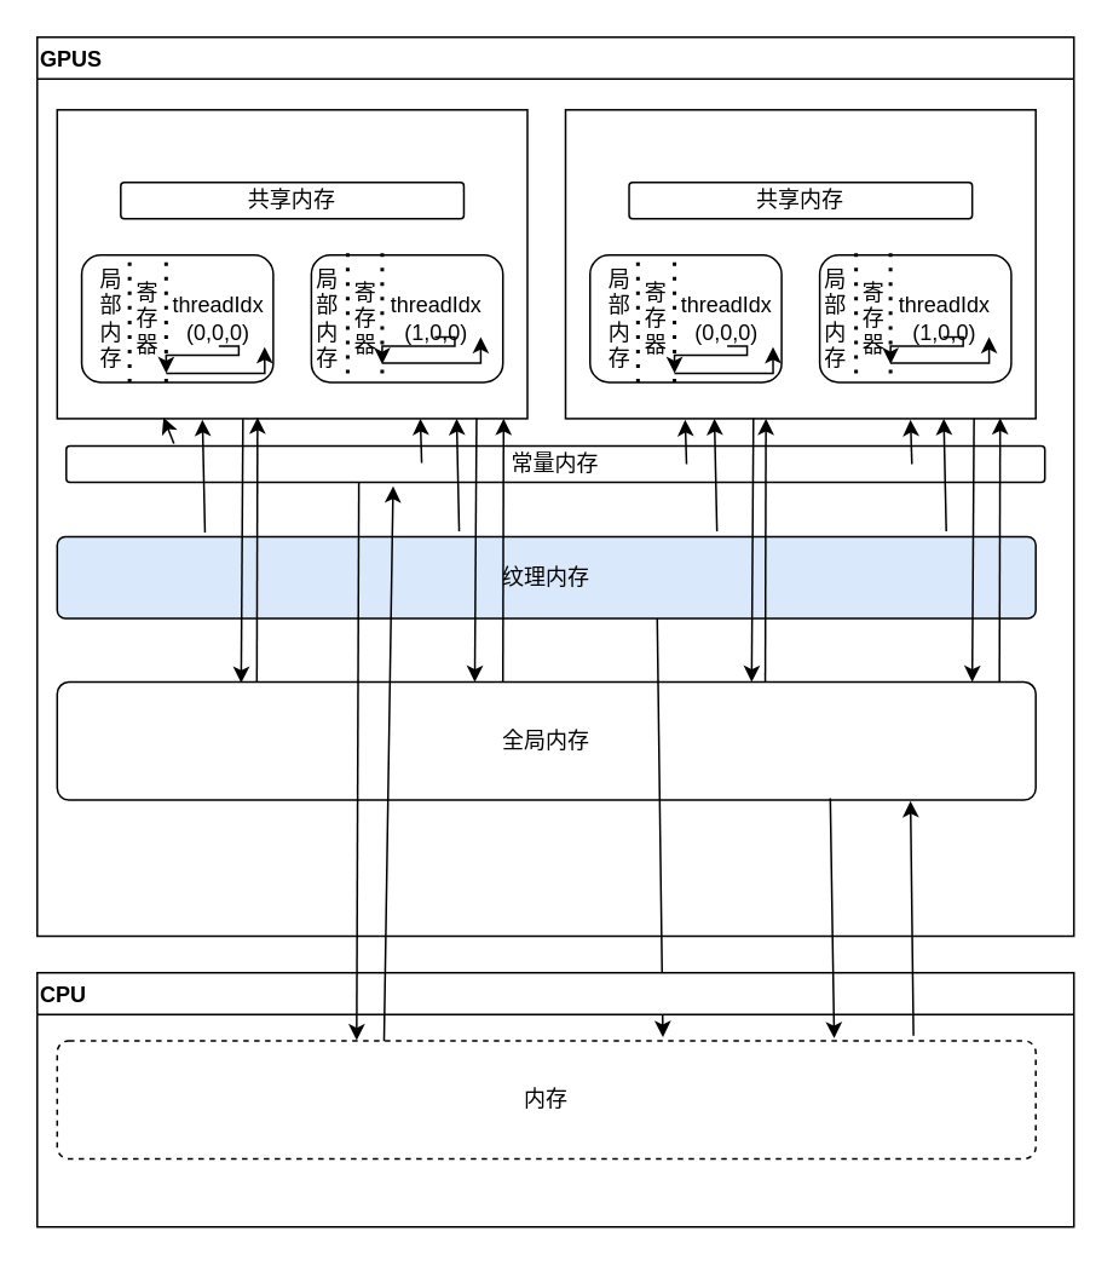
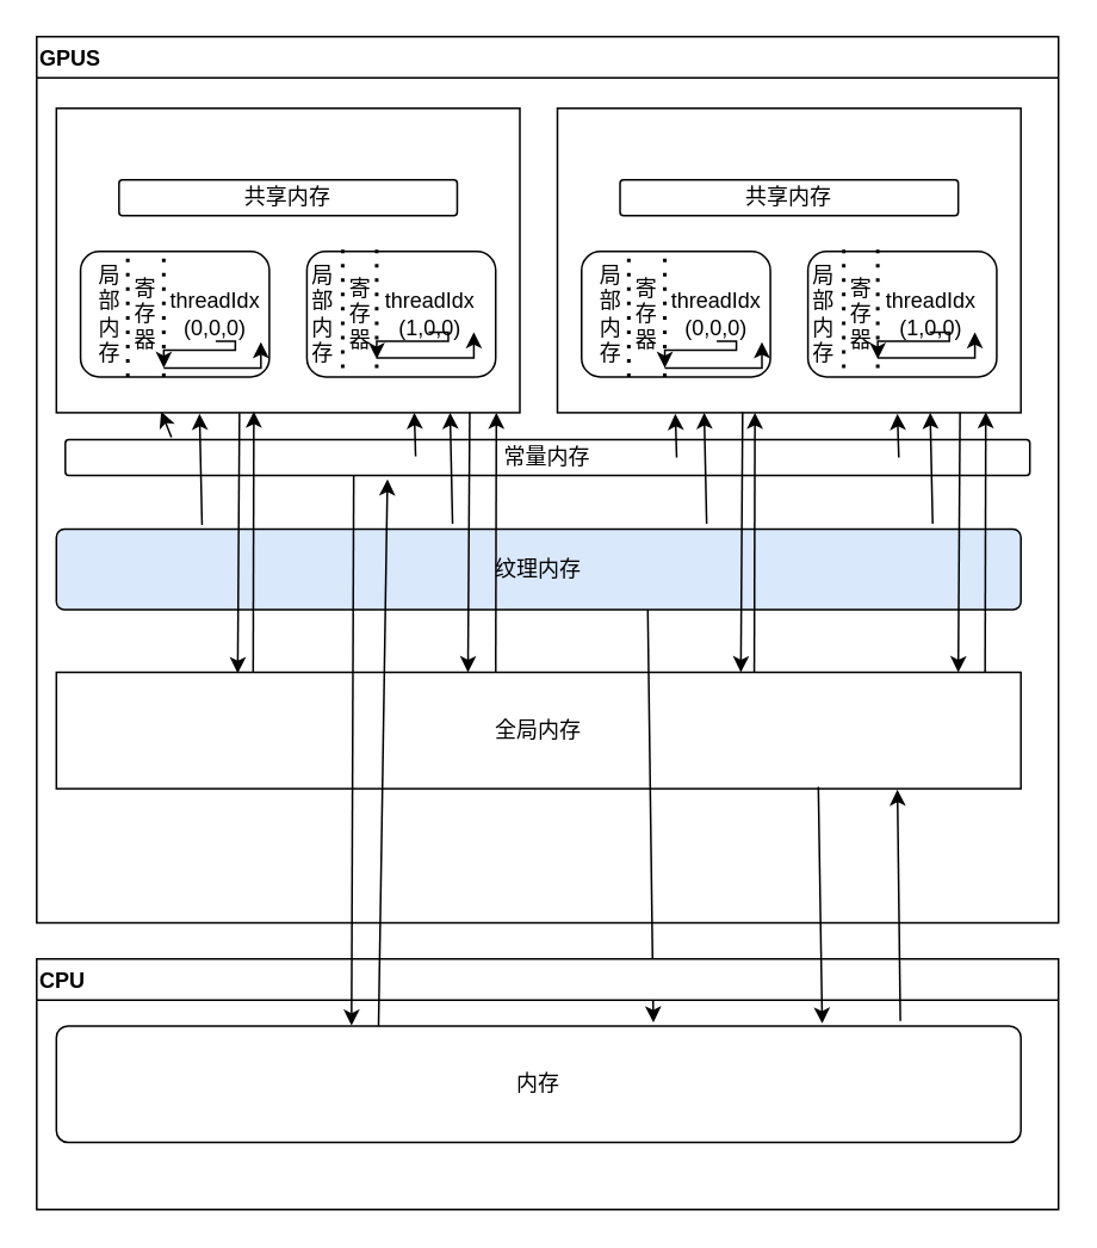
  <mxCell id="0" />
  <mxCell id="1" parent="0" />
  <mxCell id="2" value="GPUS" style="swimlane;align=left;" vertex="1" parent="1"><mxGeometry x="20" y="20" width="571" height="495" as="geometry" /></mxCell>
  <mxCell id="3" value="" style="rounded=0;whiteSpace=wrap;html=1;" vertex="1" parent="2"><mxGeometry x="11" y="40" width="259" height="170" as="geometry" /></mxCell>
  <mxCell id="4" value="共享内存" style="rounded=1;arcSize=10;whiteSpace=wrap;html=1;align=center;" vertex="1" parent="2"><mxGeometry x="46" y="80" width="189" height="20" as="geometry" /></mxCell>
  <mxCell id="5" value="" style="rounded=1;whiteSpace=wrap;html=1;" vertex="1" parent="2"><mxGeometry x="24.5" y="120" width="105.5" height="70" as="geometry" /></mxCell>
  <mxCell id="6" value="" style="endArrow=none;dashed=1;html=1;dashPattern=1 3;strokeWidth=2;rounded=0;entryX=0.25;entryY=0;entryDx=0;entryDy=0;exitX=0.25;exitY=1;exitDx=0;exitDy=0;" edge="1" parent="2" source="5" target="5"><mxGeometry width="50" height="50" relative="1" as="geometry"><mxPoint x="41" y="190" as="sourcePoint" /><mxPoint x="91" y="140" as="targetPoint" /></mxGeometry></mxCell>
  <mxCell id="7" value="局&lt;br&gt;部&lt;br&gt;内&lt;br&gt;存" style="text;html=1;strokeColor=none;fillColor=none;align=center;verticalAlign=middle;whiteSpace=wrap;rounded=0;" vertex="1" parent="2"><mxGeometry x="11" y="140" width="60" height="30" as="geometry" /></mxCell>
  <mxCell id="8" value="寄&lt;br&gt;存&lt;br&gt;器" style="text;html=1;strokeColor=none;fillColor=none;align=center;verticalAlign=middle;whiteSpace=wrap;rounded=0;" vertex="1" parent="2"><mxGeometry x="31" y="140" width="60" height="30" as="geometry" /></mxCell>
  <mxCell id="9" value="threadIdx&lt;br&gt;(0,0,0)" style="text;html=1;strokeColor=none;fillColor=none;align=center;verticalAlign=middle;whiteSpace=wrap;rounded=0;" vertex="1" parent="2"><mxGeometry x="70" y="140" width="60" height="30" as="geometry" /></mxCell>
  <mxCell id="10" value="" style="endArrow=none;dashed=1;html=1;dashPattern=1 3;strokeWidth=2;rounded=0;entryX=0.25;entryY=0;entryDx=0;entryDy=0;exitX=0.25;exitY=1;exitDx=0;exitDy=0;" edge="1" parent="2"><mxGeometry width="50" height="50" relative="1" as="geometry"><mxPoint x="71.005" y="190" as="sourcePoint" /><mxPoint x="71.005" y="120" as="targetPoint" /></mxGeometry></mxCell>
  <mxCell id="11" value="" style="rounded=1;whiteSpace=wrap;html=1;" vertex="1" parent="2"><mxGeometry x="151" y="120" width="105.5" height="70" as="geometry" /></mxCell>
  <mxCell id="12" value="局&lt;br&gt;部&lt;br&gt;内&lt;br&gt;存" style="text;html=1;strokeColor=none;fillColor=none;align=center;verticalAlign=middle;whiteSpace=wrap;rounded=0;" vertex="1" parent="2"><mxGeometry x="130" y="140" width="60" height="30" as="geometry" /></mxCell>
  <mxCell id="13" value="" style="endArrow=none;dashed=1;html=1;dashPattern=1 3;strokeWidth=2;rounded=0;entryX=0.25;entryY=0;entryDx=0;entryDy=0;exitX=0.25;exitY=1;exitDx=0;exitDy=0;" edge="1" parent="2"><mxGeometry width="50" height="50" relative="1" as="geometry"><mxPoint x="171.005" y="185" as="sourcePoint" /><mxPoint x="171.005" y="115" as="targetPoint" /></mxGeometry></mxCell>
  <mxCell id="14" value="寄&lt;br&gt;存&lt;br&gt;器" style="text;html=1;strokeColor=none;fillColor=none;align=center;verticalAlign=middle;whiteSpace=wrap;rounded=0;" vertex="1" parent="2"><mxGeometry x="151" y="140" width="60" height="30" as="geometry" /></mxCell>
  <mxCell id="15" value="" style="endArrow=none;dashed=1;html=1;dashPattern=1 3;strokeWidth=2;rounded=0;entryX=0.25;entryY=0;entryDx=0;entryDy=0;exitX=0.25;exitY=1;exitDx=0;exitDy=0;" edge="1" parent="2"><mxGeometry width="50" height="50" relative="1" as="geometry"><mxPoint x="189.995" y="185" as="sourcePoint" /><mxPoint x="189.995" y="115" as="targetPoint" /></mxGeometry></mxCell>
  <mxCell id="16" value="threadIdx&lt;br&gt;(1,0,0)" style="text;html=1;strokeColor=none;fillColor=none;align=center;verticalAlign=middle;whiteSpace=wrap;rounded=0;" vertex="1" parent="2"><mxGeometry x="190" y="140" width="60" height="30" as="geometry" /></mxCell>
  <mxCell id="17" value="" style="edgeStyle=segmentEdgeStyle;endArrow=classic;html=1;rounded=0;exitX=0.5;exitY=1;exitDx=0;exitDy=0;" edge="1" parent="2" source="9"><mxGeometry width="50" height="50" relative="1" as="geometry"><mxPoint x="91" y="225" as="sourcePoint" /><mxPoint x="71" y="185" as="targetPoint" /><Array as="points"><mxPoint x="111" y="170" /><mxPoint x="111" y="175" /><mxPoint x="71" y="175" /></Array></mxGeometry></mxCell>
  <mxCell id="18" value="" style="edgeStyle=segmentEdgeStyle;endArrow=classic;html=1;rounded=0;entryX=0.921;entryY=1.019;entryDx=0;entryDy=0;entryPerimeter=0;" edge="1" parent="2" target="9"><mxGeometry width="50" height="50" relative="1" as="geometry"><mxPoint x="71" y="185" as="sourcePoint" /><mxPoint x="171" y="235" as="targetPoint" /></mxGeometry></mxCell>
  <mxCell id="19" value="" style="edgeStyle=segmentEdgeStyle;endArrow=classic;html=1;rounded=0;exitX=0.5;exitY=1;exitDx=0;exitDy=0;" edge="1" parent="2"><mxGeometry width="50" height="50" relative="1" as="geometry"><mxPoint x="219" y="165" as="sourcePoint" /><mxPoint x="190" y="180" as="targetPoint" /><Array as="points"><mxPoint x="230" y="165" /><mxPoint x="230" y="170" /><mxPoint x="190" y="170" /></Array></mxGeometry></mxCell>
  <mxCell id="20" value="" style="edgeStyle=segmentEdgeStyle;endArrow=classic;html=1;rounded=0;entryX=0.921;entryY=1.019;entryDx=0;entryDy=0;entryPerimeter=0;" edge="1" parent="2"><mxGeometry width="50" height="50" relative="1" as="geometry"><mxPoint x="190" y="179.43" as="sourcePoint" /><mxPoint x="244.26" y="165.0" as="targetPoint" /></mxGeometry></mxCell>
  <mxCell id="21" value="" style="rounded=0;whiteSpace=wrap;html=1;" vertex="1" parent="2"><mxGeometry x="291" y="40" width="259" height="170" as="geometry" /></mxCell>
  <mxCell id="22" value="共享内存" style="rounded=1;arcSize=10;whiteSpace=wrap;html=1;align=center;" vertex="1" parent="2"><mxGeometry x="326" y="80" width="189" height="20" as="geometry" /></mxCell>
  <mxCell id="23" value="" style="rounded=1;whiteSpace=wrap;html=1;" vertex="1" parent="2"><mxGeometry x="304.5" y="120" width="105.5" height="70" as="geometry" /></mxCell>
  <mxCell id="24" value="" style="endArrow=none;dashed=1;html=1;dashPattern=1 3;strokeWidth=2;rounded=0;entryX=0.25;entryY=0;entryDx=0;entryDy=0;exitX=0.25;exitY=1;exitDx=0;exitDy=0;" edge="1" parent="2" source="23" target="23"><mxGeometry width="50" height="50" relative="1" as="geometry"><mxPoint x="282" y="155" as="sourcePoint" /><mxPoint x="332" y="105" as="targetPoint" /></mxGeometry></mxCell>
  <mxCell id="25" value="局&lt;br&gt;部&lt;br&gt;内&lt;br&gt;存" style="text;html=1;strokeColor=none;fillColor=none;align=center;verticalAlign=middle;whiteSpace=wrap;rounded=0;" vertex="1" parent="2"><mxGeometry x="291" y="140" width="60" height="30" as="geometry" /></mxCell>
  <mxCell id="26" value="寄&lt;br&gt;存&lt;br&gt;器" style="text;html=1;strokeColor=none;fillColor=none;align=center;verticalAlign=middle;whiteSpace=wrap;rounded=0;" vertex="1" parent="2"><mxGeometry x="311" y="140" width="60" height="30" as="geometry" /></mxCell>
  <mxCell id="27" value="threadIdx&lt;br&gt;(0,0,0)" style="text;html=1;strokeColor=none;fillColor=none;align=center;verticalAlign=middle;whiteSpace=wrap;rounded=0;" vertex="1" parent="2"><mxGeometry x="350" y="140" width="60" height="30" as="geometry" /></mxCell>
  <mxCell id="28" value="" style="endArrow=none;dashed=1;html=1;dashPattern=1 3;strokeWidth=2;rounded=0;entryX=0.25;entryY=0;entryDx=0;entryDy=0;exitX=0.25;exitY=1;exitDx=0;exitDy=0;" edge="1" parent="2"><mxGeometry width="50" height="50" relative="1" as="geometry"><mxPoint x="351.005" y="190" as="sourcePoint" /><mxPoint x="351.005" y="120" as="targetPoint" /></mxGeometry></mxCell>
  <mxCell id="29" value="" style="rounded=1;whiteSpace=wrap;html=1;" vertex="1" parent="2"><mxGeometry x="431" y="120" width="105.5" height="70" as="geometry" /></mxCell>
  <mxCell id="30" value="局&lt;br&gt;部&lt;br&gt;内&lt;br&gt;存" style="text;html=1;strokeColor=none;fillColor=none;align=center;verticalAlign=middle;whiteSpace=wrap;rounded=0;" vertex="1" parent="2"><mxGeometry x="410" y="140" width="60" height="30" as="geometry" /></mxCell>
  <mxCell id="31" value="" style="endArrow=none;dashed=1;html=1;dashPattern=1 3;strokeWidth=2;rounded=0;entryX=0.25;entryY=0;entryDx=0;entryDy=0;exitX=0.25;exitY=1;exitDx=0;exitDy=0;" edge="1" parent="2"><mxGeometry width="50" height="50" relative="1" as="geometry"><mxPoint x="451.005" y="185" as="sourcePoint" /><mxPoint x="451.005" y="115" as="targetPoint" /></mxGeometry></mxCell>
  <mxCell id="32" value="寄&lt;br&gt;存&lt;br&gt;器" style="text;html=1;strokeColor=none;fillColor=none;align=center;verticalAlign=middle;whiteSpace=wrap;rounded=0;" vertex="1" parent="2"><mxGeometry x="431" y="140" width="60" height="30" as="geometry" /></mxCell>
  <mxCell id="33" value="" style="endArrow=none;dashed=1;html=1;dashPattern=1 3;strokeWidth=2;rounded=0;entryX=0.25;entryY=0;entryDx=0;entryDy=0;exitX=0.25;exitY=1;exitDx=0;exitDy=0;" edge="1" parent="2"><mxGeometry width="50" height="50" relative="1" as="geometry"><mxPoint x="469.995" y="185" as="sourcePoint" /><mxPoint x="469.995" y="115" as="targetPoint" /></mxGeometry></mxCell>
  <mxCell id="34" value="threadIdx&lt;br&gt;(1,0,0)" style="text;html=1;strokeColor=none;fillColor=none;align=center;verticalAlign=middle;whiteSpace=wrap;rounded=0;" vertex="1" parent="2"><mxGeometry x="470" y="140" width="60" height="30" as="geometry" /></mxCell>
  <mxCell id="35" value="" style="edgeStyle=segmentEdgeStyle;endArrow=classic;html=1;rounded=0;exitX=0.5;exitY=1;exitDx=0;exitDy=0;" edge="1" parent="2" source="27"><mxGeometry width="50" height="50" relative="1" as="geometry"><mxPoint x="332" y="190" as="sourcePoint" /><mxPoint x="351" y="185" as="targetPoint" /><Array as="points"><mxPoint x="391" y="170" /><mxPoint x="391" y="175" /><mxPoint x="351" y="175" /></Array></mxGeometry></mxCell>
  <mxCell id="36" value="" style="edgeStyle=segmentEdgeStyle;endArrow=classic;html=1;rounded=0;entryX=0.921;entryY=1.019;entryDx=0;entryDy=0;entryPerimeter=0;" edge="1" parent="2" target="27"><mxGeometry width="50" height="50" relative="1" as="geometry"><mxPoint x="351" y="185" as="sourcePoint" /><mxPoint x="412" y="200" as="targetPoint" /></mxGeometry></mxCell>
  <mxCell id="37" value="" style="edgeStyle=segmentEdgeStyle;endArrow=classic;html=1;rounded=0;exitX=0.5;exitY=1;exitDx=0;exitDy=0;" edge="1" parent="2"><mxGeometry width="50" height="50" relative="1" as="geometry"><mxPoint x="499" y="165" as="sourcePoint" /><mxPoint x="470" y="180" as="targetPoint" /><Array as="points"><mxPoint x="510" y="165" /><mxPoint x="510" y="170" /><mxPoint x="470" y="170" /></Array></mxGeometry></mxCell>
  <mxCell id="38" value="" style="edgeStyle=segmentEdgeStyle;endArrow=classic;html=1;rounded=0;entryX=0.921;entryY=1.019;entryDx=0;entryDy=0;entryPerimeter=0;" edge="1" parent="2"><mxGeometry width="50" height="50" relative="1" as="geometry"><mxPoint x="470" y="179.43" as="sourcePoint" /><mxPoint x="524.26" y="165" as="targetPoint" /></mxGeometry></mxCell>
  <mxCell id="39" value="常量内存" style="rounded=1;arcSize=10;whiteSpace=wrap;html=1;align=center;" vertex="1" parent="2"><mxGeometry x="16" y="225" width="539" height="20" as="geometry" /></mxCell>
  <mxCell id="40" value="纹理内存" style="rounded=1;arcSize=10;whiteSpace=wrap;html=1;align=center;fillColor=#dae8fc;" vertex="1" parent="2"><mxGeometry x="11" y="275" width="539" height="45" as="geometry" /></mxCell>
- <mxCell id="41" value="全局内存" style="rounded=1;arcSize=10;whiteSpace=wrap;html=1;align=center;" vertex="1" parent="2"><mxGeometry x="11" y="355" width="539" height="65" as="geometry" /></mxCell>
+ <mxCell id="41" value="全局内存" style="arcSize=10;whiteSpace=wrap;html=1;align=center;rounded=0;" vertex="1" parent="2"><mxGeometry x="11" y="355" width="539" height="65" as="geometry" /></mxCell>
  <mxCell id="42" value="" style="endArrow=classic;html=1;rounded=0;exitX=0.11;exitY=-0.064;exitDx=0;exitDy=0;exitPerimeter=0;entryX=0.226;entryY=0.996;entryDx=0;entryDy=0;entryPerimeter=0;" edge="1" parent="2" source="39" target="3"><mxGeometry width="50" height="50" relative="1" as="geometry"><mxPoint x="71" y="255" as="sourcePoint" /><mxPoint x="121" y="205" as="targetPoint" /></mxGeometry></mxCell>
  <mxCell id="43" value="" style="endArrow=classic;html=1;rounded=0;exitX=0.151;exitY=-0.052;exitDx=0;exitDy=0;exitPerimeter=0;entryX=0.226;entryY=0.996;entryDx=0;entryDy=0;entryPerimeter=0;" edge="1" parent="2" source="40"><mxGeometry width="50" height="50" relative="1" as="geometry"><mxPoint x="91.76" y="235.0" as="sourcePoint" /><mxPoint x="91.004" y="210.6" as="targetPoint" /></mxGeometry></mxCell>
  <mxCell id="44" value="" style="endArrow=classic;html=1;rounded=0;exitX=0.204;exitY=-0.006;exitDx=0;exitDy=0;entryX=0.426;entryY=0.996;entryDx=0;entryDy=0;entryPerimeter=0;exitPerimeter=0;" edge="1" parent="2" source="41" target="3"><mxGeometry width="50" height="50" relative="1" as="geometry"><mxPoint x="181.689" y="272.06" as="sourcePoint" /><mxPoint x="180.304" y="210.0" as="targetPoint" /></mxGeometry></mxCell>
  <mxCell id="45" value="" style="endArrow=classic;html=1;rounded=0;exitX=0.395;exitY=1.001;exitDx=0;exitDy=0;exitPerimeter=0;entryX=0.188;entryY=0.008;entryDx=0;entryDy=0;entryPerimeter=0;" edge="1" parent="2" source="3" target="41"><mxGeometry width="50" height="50" relative="1" as="geometry"><mxPoint x="190.785" y="365.0" as="sourcePoint" /><mxPoint x="190.304" y="220" as="targetPoint" /></mxGeometry></mxCell>
  <mxCell id="46" value="" style="endArrow=classic;html=1;rounded=0;exitX=0.11;exitY=-0.064;exitDx=0;exitDy=0;exitPerimeter=0;entryX=0.226;entryY=0.996;entryDx=0;entryDy=0;entryPerimeter=0;" edge="1" parent="2"><mxGeometry width="50" height="50" relative="1" as="geometry"><mxPoint x="211.76" y="234.4" as="sourcePoint" /><mxPoint x="211.004" y="210.0" as="targetPoint" /></mxGeometry></mxCell>
  <mxCell id="47" value="" style="endArrow=classic;html=1;rounded=0;exitX=0.151;exitY=-0.052;exitDx=0;exitDy=0;exitPerimeter=0;entryX=0.226;entryY=0.996;entryDx=0;entryDy=0;entryPerimeter=0;" edge="1" parent="2"><mxGeometry width="50" height="50" relative="1" as="geometry"><mxPoint x="232.389" y="272.06" as="sourcePoint" /><mxPoint x="231.004" y="210.0" as="targetPoint" /></mxGeometry></mxCell>
  <mxCell id="48" value="" style="endArrow=classic;html=1;rounded=0;exitX=0.395;exitY=1.001;exitDx=0;exitDy=0;exitPerimeter=0;entryX=0.188;entryY=0.008;entryDx=0;entryDy=0;entryPerimeter=0;" edge="1" parent="2"><mxGeometry width="50" height="50" relative="1" as="geometry"><mxPoint x="241.975" y="209.65" as="sourcePoint" /><mxPoint x="241.002" y="355" as="targetPoint" /></mxGeometry></mxCell>
  <mxCell id="49" value="" style="endArrow=classic;html=1;rounded=0;exitX=0.204;exitY=-0.006;exitDx=0;exitDy=0;entryX=0.426;entryY=0.996;entryDx=0;entryDy=0;entryPerimeter=0;exitPerimeter=0;" edge="1" parent="2"><mxGeometry width="50" height="50" relative="1" as="geometry"><mxPoint x="256.496" y="355.29" as="sourcePoint" /><mxPoint x="256.874" y="210" as="targetPoint" /></mxGeometry></mxCell>
  <mxCell id="50" value="" style="endArrow=classic;html=1;rounded=0;exitX=0.395;exitY=1.001;exitDx=0;exitDy=0;exitPerimeter=0;entryX=0.619;entryY=-0.03;entryDx=0;entryDy=0;entryPerimeter=0;" edge="1" parent="2" target="60"><mxGeometry width="50" height="50" relative="1" as="geometry"><mxPoint x="341.485" y="320" as="sourcePoint" /><mxPoint x="340.512" y="465.35" as="targetPoint" /></mxGeometry></mxCell>
  <mxCell id="51" value="" style="endArrow=classic;html=1;rounded=0;exitX=0.11;exitY=-0.064;exitDx=0;exitDy=0;exitPerimeter=0;entryX=0.226;entryY=0.996;entryDx=0;entryDy=0;entryPerimeter=0;" edge="1" parent="2"><mxGeometry width="50" height="50" relative="1" as="geometry"><mxPoint x="357.63" y="235.0" as="sourcePoint" /><mxPoint x="356.874" y="210.6" as="targetPoint" /></mxGeometry></mxCell>
  <mxCell id="52" value="" style="endArrow=classic;html=1;rounded=0;exitX=0.151;exitY=-0.052;exitDx=0;exitDy=0;exitPerimeter=0;entryX=0.226;entryY=0.996;entryDx=0;entryDy=0;entryPerimeter=0;" edge="1" parent="2"><mxGeometry width="50" height="50" relative="1" as="geometry"><mxPoint x="374.389" y="272.06" as="sourcePoint" /><mxPoint x="373.004" y="210.0" as="targetPoint" /></mxGeometry></mxCell>
  <mxCell id="53" value="" style="endArrow=classic;html=1;rounded=0;exitX=0.395;exitY=1.001;exitDx=0;exitDy=0;exitPerimeter=0;entryX=0.188;entryY=0.008;entryDx=0;entryDy=0;entryPerimeter=0;" edge="1" parent="2"><mxGeometry width="50" height="50" relative="1" as="geometry"><mxPoint x="394.475" y="209.65" as="sourcePoint" /><mxPoint x="393.502" y="355.0" as="targetPoint" /></mxGeometry></mxCell>
  <mxCell id="54" value="" style="endArrow=classic;html=1;rounded=0;exitX=0.204;exitY=-0.006;exitDx=0;exitDy=0;entryX=0.426;entryY=0.996;entryDx=0;entryDy=0;entryPerimeter=0;exitPerimeter=0;" edge="1" parent="2"><mxGeometry width="50" height="50" relative="1" as="geometry"><mxPoint x="400.996" y="355.29" as="sourcePoint" /><mxPoint x="401.374" y="210.0" as="targetPoint" /></mxGeometry></mxCell>
  <mxCell id="55" value="" style="endArrow=classic;html=1;rounded=0;exitX=0.11;exitY=-0.064;exitDx=0;exitDy=0;exitPerimeter=0;entryX=0.226;entryY=0.996;entryDx=0;entryDy=0;entryPerimeter=0;" edge="1" parent="2"><mxGeometry width="50" height="50" relative="1" as="geometry"><mxPoint x="481.76" y="235.0" as="sourcePoint" /><mxPoint x="481.004" y="210.6" as="targetPoint" /></mxGeometry></mxCell>
  <mxCell id="56" value="" style="endArrow=classic;html=1;rounded=0;exitX=0.151;exitY=-0.052;exitDx=0;exitDy=0;exitPerimeter=0;entryX=0.226;entryY=0.996;entryDx=0;entryDy=0;entryPerimeter=0;" edge="1" parent="2"><mxGeometry width="50" height="50" relative="1" as="geometry"><mxPoint x="500.689" y="272.06" as="sourcePoint" /><mxPoint x="499.304" y="210" as="targetPoint" /></mxGeometry></mxCell>
  <mxCell id="57" value="" style="endArrow=classic;html=1;rounded=0;exitX=0.395;exitY=1.001;exitDx=0;exitDy=0;exitPerimeter=0;entryX=0.188;entryY=0.008;entryDx=0;entryDy=0;entryPerimeter=0;" edge="1" parent="2"><mxGeometry width="50" height="50" relative="1" as="geometry"><mxPoint x="515.975" y="209.65" as="sourcePoint" /><mxPoint x="515.002" y="355" as="targetPoint" /></mxGeometry></mxCell>
  <mxCell id="58" value="" style="endArrow=classic;html=1;rounded=0;exitX=0.204;exitY=-0.006;exitDx=0;exitDy=0;entryX=0.426;entryY=0.996;entryDx=0;entryDy=0;entryPerimeter=0;exitPerimeter=0;" edge="1" parent="2"><mxGeometry width="50" height="50" relative="1" as="geometry"><mxPoint x="529.996" y="355.0" as="sourcePoint" /><mxPoint x="530.374" y="209.71" as="targetPoint" /></mxGeometry></mxCell>
  <mxCell id="59" value="CPU" style="swimlane;align=left;" vertex="1" parent="1"><mxGeometry x="20" y="535" width="571" height="140" as="geometry" /></mxCell>
- <mxCell id="60" value="内存" style="rounded=1;arcSize=10;whiteSpace=wrap;html=1;align=center;dashed=1;" vertex="1" parent="59"><mxGeometry x="11" y="37.5" width="539" height="65" as="geometry" /></mxCell>
+ <mxCell id="60" value="内存" style="rounded=1;arcSize=10;whiteSpace=wrap;html=1;align=center;" vertex="1" parent="59"><mxGeometry x="11" y="37.5" width="539" height="65" as="geometry" /></mxCell>
  <mxCell id="61" value="" style="endArrow=classic;html=1;rounded=0;exitX=0.299;exitY=1;exitDx=0;exitDy=0;exitPerimeter=0;entryX=0.306;entryY=-0.003;entryDx=0;entryDy=0;entryPerimeter=0;" edge="1" parent="1" source="39" target="60"><mxGeometry width="50" height="50" relative="1" as="geometry"><mxPoint x="191" y="395" as="sourcePoint" /><mxPoint x="241" y="345" as="targetPoint" /></mxGeometry></mxCell>
  <mxCell id="62" value="" style="endArrow=classic;html=1;rounded=0;exitX=0.334;exitY=0.004;exitDx=0;exitDy=0;exitPerimeter=0;entryX=0.334;entryY=1.108;entryDx=0;entryDy=0;entryPerimeter=0;" edge="1" parent="1" source="60" target="39"><mxGeometry width="50" height="50" relative="1" as="geometry"><mxPoint x="239.191" y="275" as="sourcePoint" /><mxPoint x="240.808" y="373.83" as="targetPoint" /></mxGeometry></mxCell>
  <mxCell id="63" value="" style="endArrow=classic;html=1;rounded=0;exitX=0.79;exitY=0.984;exitDx=0;exitDy=0;exitPerimeter=0;entryX=0.794;entryY=-0.021;entryDx=0;entryDy=0;entryPerimeter=0;" edge="1" parent="1" source="41" target="60"><mxGeometry width="50" height="50" relative="1" as="geometry"><mxPoint x="451" y="495" as="sourcePoint" /><mxPoint x="501" y="445" as="targetPoint" /></mxGeometry></mxCell>
  <mxCell id="64" value="" style="endArrow=classic;html=1;rounded=0;exitX=0.875;exitY=-0.043;exitDx=0;exitDy=0;exitPerimeter=0;entryX=0.872;entryY=1.008;entryDx=0;entryDy=0;entryPerimeter=0;" edge="1" parent="1" source="60" target="41"><mxGeometry width="50" height="50" relative="1" as="geometry"><mxPoint x="466.81" y="448.96" as="sourcePoint" /><mxPoint x="468.966" y="581.135" as="targetPoint" /></mxGeometry></mxCell>
